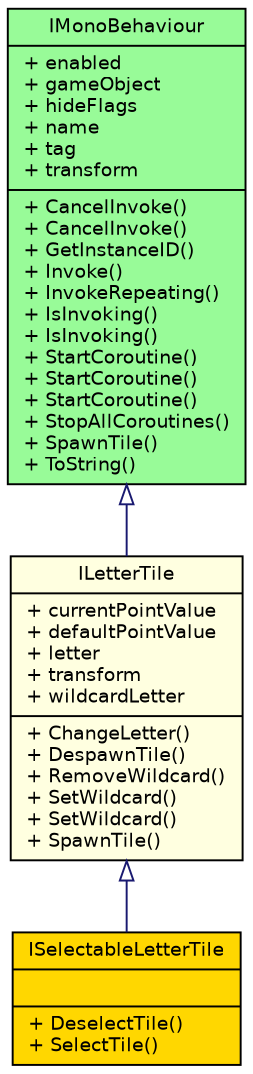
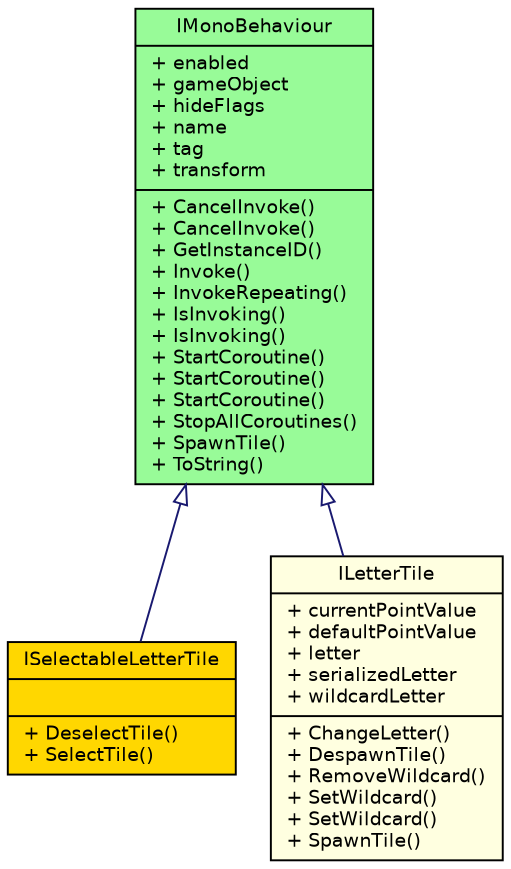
  digraph {
    node [color=black fontname=Helvetica fontsize=10 shape=record style=filled]
    edge [arrowtail=onormal color=midnightblue dir=back fontname=Helvetica fontsize=10 labelfontname=Helvetica labelfontsize=10 style=solid]
    n1 [fillcolor=gold fontcolor=black height=0.2 label="{ISelectableLetterTile\n||+ DeselectTile()\l+ SelectTile()\l}" width=0.4]
-   n2 [fillcolor=lightyellow height=0.2 label="{ILetterTile\n|+ currentPointValue\l+ defaultPointValue\l+ letter\l+ transform\l+ wildcardLetter\l|+ ChangeLetter()\l+ DespawnTile()\l+ RemoveWildcard()\l+ SetWildcard()\l+ SetWildcard()\l+ SpawnTile()\l}" width=0.4]
+   n2 [fillcolor=lightyellow height=0.2 label="{ILetterTile\n|+ currentPointValue\l+ defaultPointValue\l+ letter\l+ serializedLetter\l+ wildcardLetter\l|+ ChangeLetter()\l+ DespawnTile()\l+ RemoveWildcard()\l+ SetWildcard()\l+ SetWildcard()\l+ SpawnTile()\l}" width=0.4]
    n3 [fillcolor=palegreen height=0.2 label="{IMonoBehaviour\n|+ enabled\l+ gameObject\l+ hideFlags\l+ name\l+ tag\l+ transform\l|+ CancelInvoke()\l+ CancelInvoke()\l+ GetInstanceID()\l+ Invoke()\l+ InvokeRepeating()\l+ IsInvoking()\l+ IsInvoking()\l+ StartCoroutine()\l+ StartCoroutine()\l+ StartCoroutine()\l+ StopAllCoroutines()\l+ SpawnTile()\l+ ToString()\l}" width=0.4]
-   n2 -> n1
+   n3 -> n1
    n3 -> n2
  }
